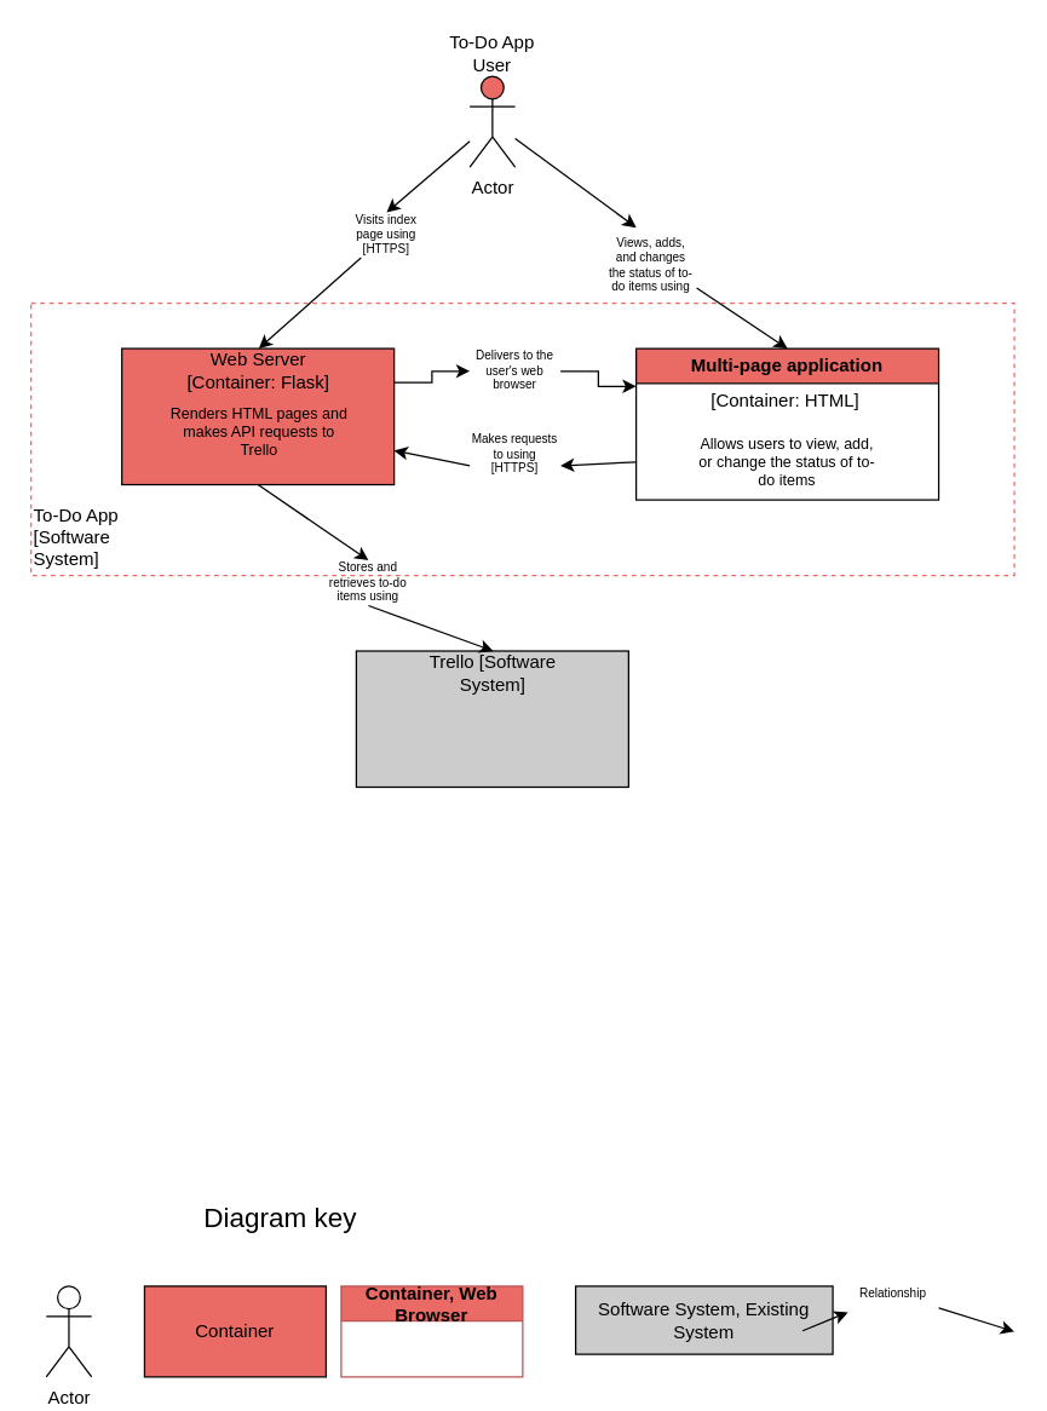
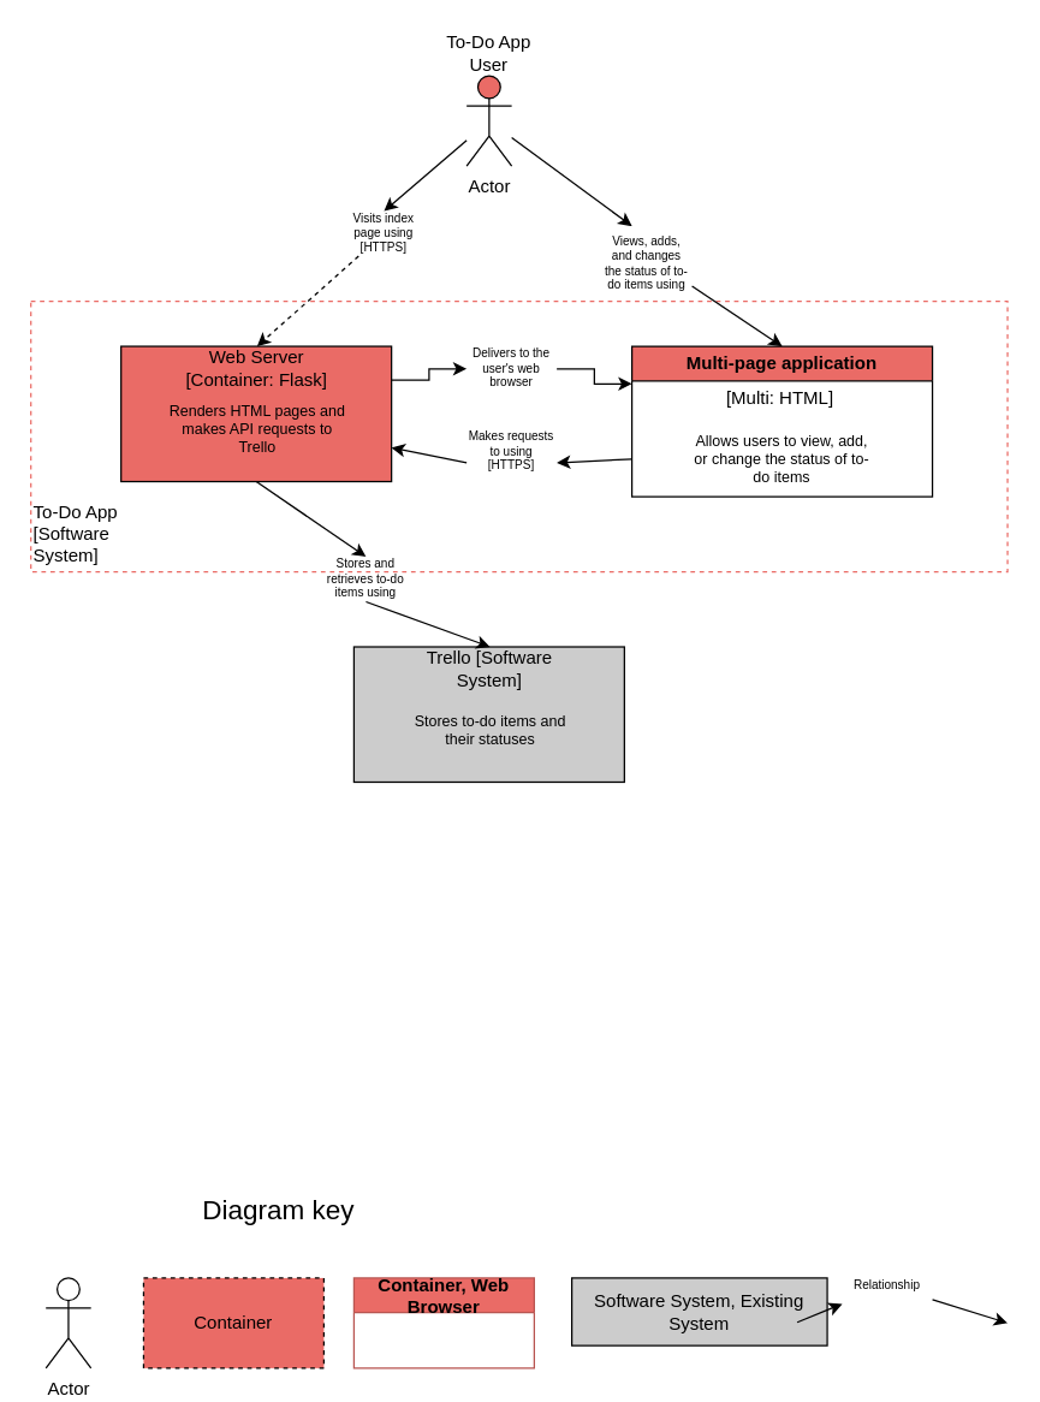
  <mxCell id="0" />
  <mxCell id="1" parent="0" />
  <mxCell id="2" value="Actor" style="shape=umlActor;verticalLabelPosition=bottom;verticalAlign=top;html=1;outlineConnect=0;fillColor=#EA6B66;" parent="1" vertex="1"><mxGeometry x="310" y="50" width="30" height="60" as="geometry" /></mxCell>
  <mxCell id="3" value="" style="rounded=0;whiteSpace=wrap;html=1;dashed=1;strokeColor=#EA6B66;" parent="1" vertex="1"><mxGeometry x="20" y="200" width="650" height="180" as="geometry" /></mxCell>
  <mxCell id="4" value="To-Do App User" style="text;html=1;align=center;verticalAlign=middle;whiteSpace=wrap;rounded=0;" parent="1" vertex="1"><mxGeometry x="295" y="20" width="60" height="30" as="geometry" /></mxCell>
  <mxCell id="5" value="" style="endArrow=classic;html=1;rounded=0;entryX=0.5;entryY=0;entryDx=0;entryDy=0;exitX=1;exitY=1;exitDx=0;exitDy=0;" parent="1" source="7" target="21" edge="1"><mxGeometry width="50" height="50" relative="1" as="geometry"><mxPoint x="325" y="130" as="sourcePoint" /><mxPoint x="530" y="265" as="targetPoint" /></mxGeometry></mxCell>
  <mxCell id="6" value="" style="endArrow=classic;html=1;rounded=0;" parent="1" source="2" edge="1"><mxGeometry width="50" height="50" relative="1" as="geometry"><mxPoint x="325" y="110" as="sourcePoint" /><mxPoint x="420" y="150" as="targetPoint" /></mxGeometry></mxCell>
  <mxCell id="7" value="Views, adds, and changes the status of to-do items using" style="text;html=1;align=center;verticalAlign=middle;whiteSpace=wrap;rounded=0;fontSize=8;" parent="1" vertex="1"><mxGeometry x="400" y="160" width="60" height="30" as="geometry" /></mxCell>
  <mxCell id="8" value="" style="rounded=0;whiteSpace=wrap;html=1;fillColor=#CCCCCC;" parent="1" vertex="1"><mxGeometry x="235" y="430" width="180" height="90" as="geometry" /></mxCell>
+ <mxCell id="9" value="Stores to-do items and their statuses" style="text;html=1;align=center;verticalAlign=middle;whiteSpace=wrap;rounded=0;fontSize=10;" parent="1" vertex="1"><mxGeometry x="265.5" y="470" width="120" height="30" as="geometry" /></mxCell>
  <mxCell id="10" value="Trello [Software System]" style="text;html=1;align=center;verticalAlign=middle;whiteSpace=wrap;rounded=0;" parent="1" vertex="1"><mxGeometry x="273" y="430" width="105" height="30" as="geometry" /></mxCell>
  <mxCell id="11" value="" style="endArrow=classic;html=1;rounded=0;exitX=0.5;exitY=1;exitDx=0;exitDy=0;entryX=0.5;entryY=0;entryDx=0;entryDy=0;" parent="1" source="13" target="10" edge="1"><mxGeometry width="50" height="50" relative="1" as="geometry"><mxPoint x="290" y="410" as="sourcePoint" /><mxPoint x="325" y="380" as="targetPoint" /></mxGeometry></mxCell>
  <mxCell id="12" value="" style="endArrow=classic;html=1;rounded=0;exitX=0.5;exitY=1;exitDx=0;exitDy=0;entryX=0.5;entryY=0;entryDx=0;entryDy=0;" parent="1" source="25" target="13" edge="1"><mxGeometry width="50" height="50" relative="1" as="geometry"><mxPoint x="325" y="320" as="sourcePoint" /><mxPoint x="326" y="430" as="targetPoint" /></mxGeometry></mxCell>
  <mxCell id="13" value="Stores and retrieves to-do items using" style="text;html=1;align=center;verticalAlign=middle;whiteSpace=wrap;rounded=0;fontSize=8;" parent="1" vertex="1"><mxGeometry x="213" y="370" width="60" height="30" as="geometry" /></mxCell>
- <mxCell id="14" value="Container" style="rounded=0;whiteSpace=wrap;html=1;fillColor=#EA6B66;" parent="1" vertex="1"><mxGeometry x="95" y="850" width="120" height="60" as="geometry" /></mxCell>
+ <mxCell id="14" value="Container" style="rounded=0;whiteSpace=wrap;html=1;fillColor=#EA6B66;dashed=1;" parent="1" vertex="1"><mxGeometry x="95" y="850" width="120" height="60" as="geometry" /></mxCell>
  <mxCell id="15" value="Software System, Existing System" style="rounded=0;whiteSpace=wrap;html=1;fillColor=#CCCCCC;" parent="1" vertex="1"><mxGeometry x="380" y="850" width="170" height="45" as="geometry" /></mxCell>
  <mxCell id="16" value="Actor" style="shape=umlActor;verticalLabelPosition=bottom;verticalAlign=top;html=1;outlineConnect=0;" parent="1" vertex="1"><mxGeometry x="30" y="850" width="30" height="60" as="geometry" /></mxCell>
  <mxCell id="17" value="" style="endArrow=classic;html=1;rounded=0;" parent="1" source="19" edge="1"><mxGeometry width="50" height="50" relative="1" as="geometry"><mxPoint x="530" y="879.47" as="sourcePoint" /><mxPoint x="670" y="880" as="targetPoint" /></mxGeometry></mxCell>
  <mxCell id="18" value="" style="endArrow=classic;html=1;rounded=0;" parent="1" target="19" edge="1"><mxGeometry width="50" height="50" relative="1" as="geometry"><mxPoint x="530" y="879.47" as="sourcePoint" /><mxPoint x="670" y="880" as="targetPoint" /></mxGeometry></mxCell>
  <mxCell id="19" value="Relationship" style="text;html=1;align=center;verticalAlign=middle;whiteSpace=wrap;rounded=0;fontSize=8;" parent="1" vertex="1"><mxGeometry x="560" y="840" width="60" height="30" as="geometry" /></mxCell>
  <mxCell id="20" value="Diagram key" style="text;html=1;align=center;verticalAlign=middle;whiteSpace=wrap;rounded=0;fontSize=18;" parent="1" vertex="1"><mxGeometry x="130" y="790" width="110" height="30" as="geometry" /></mxCell>
  <mxCell id="21" value="Multi-page application" style="swimlane;whiteSpace=wrap;html=1;fillColor=#EA6B66;" parent="1" vertex="1"><mxGeometry x="420" y="230" width="200" height="100" as="geometry" /></mxCell>
  <mxCell id="22" value="Allows users to view, add, or change the status of to-do items" style="text;html=1;align=center;verticalAlign=middle;whiteSpace=wrap;rounded=0;fontSize=10;" parent="21" vertex="1"><mxGeometry x="39.5" y="60" width="120" height="30" as="geometry" /></mxCell>
- <mxCell id="23" value="[Container: HTML]&amp;nbsp;" style="text;html=1;align=center;verticalAlign=middle;whiteSpace=wrap;rounded=0;" parent="21" vertex="1"><mxGeometry x="44.75" y="20" width="110.5" height="30" as="geometry" /></mxCell>
+ <mxCell id="23" value="[Multi: HTML]&amp;nbsp;" style="text;html=1;align=center;verticalAlign=middle;whiteSpace=wrap;rounded=0;" parent="21" vertex="1"><mxGeometry x="44.75" y="20" width="110.5" height="30" as="geometry" /></mxCell>
  <mxCell id="24" style="edgeStyle=orthogonalEdgeStyle;rounded=0;orthogonalLoop=1;jettySize=auto;html=1;exitX=1;exitY=0.5;exitDx=0;exitDy=0;entryX=0;entryY=0.25;entryDx=0;entryDy=0;" parent="1" source="32" target="21" edge="1"><mxGeometry relative="1" as="geometry" /></mxCell>
  <mxCell id="25" value="" style="rounded=0;whiteSpace=wrap;html=1;fillColor=#EA6B66;" parent="1" vertex="1"><mxGeometry x="80" y="230" width="180" height="90" as="geometry" /></mxCell>
  <mxCell id="26" value="Renders HTML pages and makes API requests to Trello" style="text;html=1;align=center;verticalAlign=middle;whiteSpace=wrap;rounded=0;fontSize=10;" parent="1" vertex="1"><mxGeometry x="110.5" y="270" width="120" height="30" as="geometry" /></mxCell>
  <mxCell id="27" value="Web Server [Container: Flask]" style="text;html=1;align=center;verticalAlign=middle;whiteSpace=wrap;rounded=0;" parent="1" vertex="1"><mxGeometry x="118" y="230" width="105" height="30" as="geometry" /></mxCell>
- <mxCell id="28" value="" style="endArrow=classic;html=1;rounded=0;entryX=0.5;entryY=0;entryDx=0;entryDy=0;" parent="1" source="30" target="27" edge="1"><mxGeometry width="50" height="50" relative="1" as="geometry"><mxPoint x="230" y="140" as="sourcePoint" /><mxPoint x="280" y="90" as="targetPoint" /></mxGeometry></mxCell>
+ <mxCell id="28" value="" style="endArrow=classic;html=1;rounded=0;entryX=0.5;entryY=0;entryDx=0;entryDy=0;dashed=1;" parent="1" source="30" target="27" edge="1"><mxGeometry width="50" height="50" relative="1" as="geometry"><mxPoint x="230" y="140" as="sourcePoint" /><mxPoint x="280" y="90" as="targetPoint" /></mxGeometry></mxCell>
  <mxCell id="29" value="" style="endArrow=classic;html=1;rounded=0;entryX=0.5;entryY=0;entryDx=0;entryDy=0;" parent="1" source="2" target="30" edge="1"><mxGeometry width="50" height="50" relative="1" as="geometry"><mxPoint x="310" y="97" as="sourcePoint" /><mxPoint x="193" y="230" as="targetPoint" /></mxGeometry></mxCell>
  <mxCell id="30" value="Visits index page using [HTTPS]" style="text;html=1;align=center;verticalAlign=middle;whiteSpace=wrap;rounded=0;fontSize=8;" parent="1" vertex="1"><mxGeometry x="225" y="140" width="60" height="30" as="geometry" /></mxCell>
  <mxCell id="31" value="" style="edgeStyle=orthogonalEdgeStyle;rounded=0;orthogonalLoop=1;jettySize=auto;html=1;exitX=1;exitY=0.25;exitDx=0;exitDy=0;entryX=0;entryY=0.5;entryDx=0;entryDy=0;" parent="1" source="25" target="32" edge="1"><mxGeometry relative="1" as="geometry"><mxPoint x="260" y="275" as="sourcePoint" /><mxPoint x="420" y="280" as="targetPoint" /></mxGeometry></mxCell>
  <mxCell id="32" value="Delivers to the user's web browser" style="text;html=1;align=center;verticalAlign=middle;whiteSpace=wrap;rounded=0;fontSize=8;" parent="1" vertex="1"><mxGeometry x="310" y="230" width="60" height="30" as="geometry" /></mxCell>
  <mxCell id="33" value="" style="endArrow=classic;html=1;rounded=0;exitX=0;exitY=0.75;exitDx=0;exitDy=0;entryX=1;entryY=0.75;entryDx=0;entryDy=0;" parent="1" source="21" target="35" edge="1"><mxGeometry width="50" height="50" relative="1" as="geometry"><mxPoint x="390" y="300" as="sourcePoint" /><mxPoint x="400" y="300" as="targetPoint" /></mxGeometry></mxCell>
  <mxCell id="34" value="" style="endArrow=classic;html=1;rounded=0;exitX=0;exitY=0.75;exitDx=0;exitDy=0;entryX=1;entryY=0.75;entryDx=0;entryDy=0;" parent="1" source="35" target="25" edge="1"><mxGeometry width="50" height="50" relative="1" as="geometry"><mxPoint x="260" y="298" as="sourcePoint" /><mxPoint x="290" y="320" as="targetPoint" /></mxGeometry></mxCell>
  <mxCell id="35" value="Makes requests to using [HTTPS]" style="text;html=1;align=center;verticalAlign=middle;whiteSpace=wrap;rounded=0;fontSize=8;" parent="1" vertex="1"><mxGeometry x="310" y="285" width="60" height="30" as="geometry" /></mxCell>
  <mxCell id="36" value="To-Do App&lt;div&gt;[Software System]&lt;/div&gt;" style="text;html=1;align=left;verticalAlign=middle;whiteSpace=wrap;rounded=0;" parent="1" vertex="1"><mxGeometry x="20" y="340" width="60" height="30" as="geometry" /></mxCell>
- <mxCell id="37" value="Container, Web Browser" style="swimlane;whiteSpace=wrap;html=1;fillColor=#EA6B66;strokeColor=#b85450;" parent="1" vertex="1"><mxGeometry x="225" y="850" width="120" height="60" as="geometry" /></mxCell>
+ <mxCell id="37" value="Container, Web Browser" style="swimlane;whiteSpace=wrap;html=1;fillColor=#EA6B66;strokeColor=#b85450;" parent="1" vertex="1"><mxGeometry x="235" y="850" width="120" height="60" as="geometry" /></mxCell>
